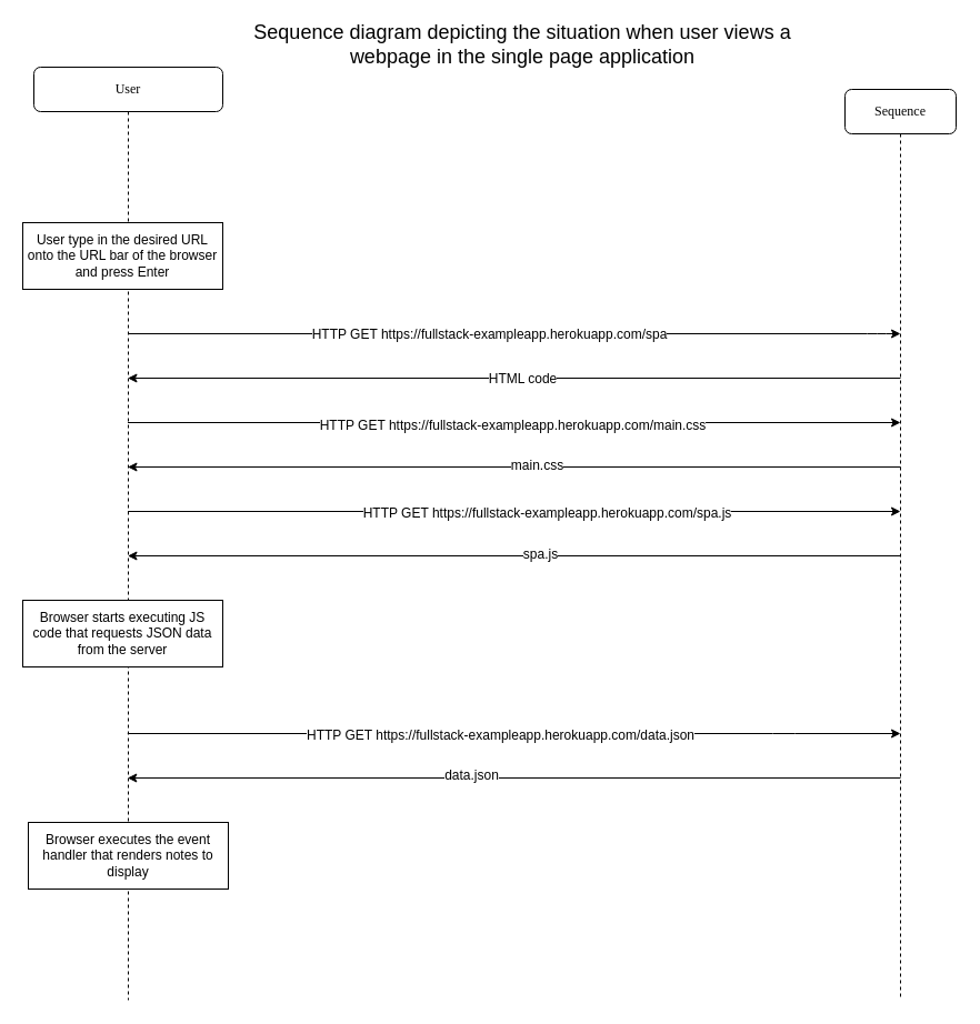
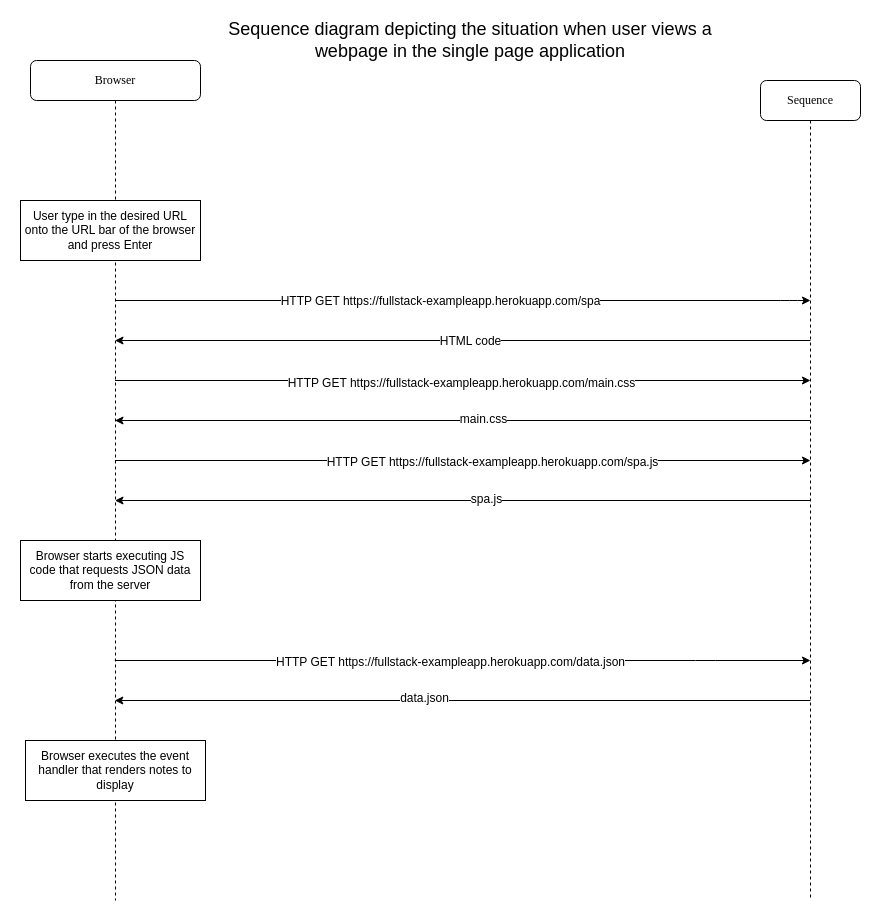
  <mxCell id="0" />
  <mxCell id="1" parent="0" />
- <mxCell id="2" value="User" style="shape=umlLifeline;perimeter=lifelinePerimeter;whiteSpace=wrap;html=1;container=1;collapsible=0;recursiveResize=0;outlineConnect=0;rounded=1;shadow=0;comic=0;labelBackgroundColor=none;strokeWidth=1;fontFamily=Verdana;fontSize=12;align=center;" parent="1" vertex="1"><mxGeometry x="30" y="60" width="170" height="840" as="geometry" /></mxCell>
+ <mxCell id="2" value="Browser" style="shape=umlLifeline;perimeter=lifelinePerimeter;whiteSpace=wrap;html=1;container=1;collapsible=0;recursiveResize=0;outlineConnect=0;rounded=1;shadow=0;comic=0;labelBackgroundColor=none;strokeWidth=1;fontFamily=Verdana;fontSize=12;align=center;" parent="1" vertex="1"><mxGeometry x="30" y="60" width="170" height="840" as="geometry" /></mxCell>
  <mxCell id="3" value="User type in the desired URL onto the URL bar of the browser and press Enter" style="rounded=0;whiteSpace=wrap;html=1;" vertex="1" parent="2"><mxGeometry x="-10" y="140" width="180" height="60" as="geometry" /></mxCell>
  <mxCell id="4" value="Browser executes the event handler that renders notes to display" style="rounded=0;whiteSpace=wrap;html=1;fontSize=12;" vertex="1" parent="2"><mxGeometry x="-5" y="680" width="180" height="60" as="geometry" /></mxCell>
  <mxCell id="5" value="Browser starts executing JS code that requests JSON data from the server" style="rounded=0;whiteSpace=wrap;html=1;fontSize=12;" vertex="1" parent="2"><mxGeometry x="-10" y="480" width="180" height="60" as="geometry" /></mxCell>
  <mxCell id="6" value="Sequence" style="shape=umlLifeline;perimeter=lifelinePerimeter;whiteSpace=wrap;html=1;container=1;collapsible=0;recursiveResize=0;outlineConnect=0;rounded=1;shadow=0;comic=0;labelBackgroundColor=none;strokeWidth=1;fontFamily=Verdana;fontSize=12;align=center;" vertex="1" parent="1"><mxGeometry x="760" y="80" width="100" height="820" as="geometry" /></mxCell>
  <mxCell id="7" value="&lt;font style=&quot;font-size: 18px&quot;&gt;Sequence diagram depicting the situation when user views a webpage in the single page application &lt;/font&gt;" style="text;html=1;strokeColor=none;fillColor=none;align=center;verticalAlign=middle;whiteSpace=wrap;rounded=0;" vertex="1" parent="1"><mxGeometry x="210" y="20" width="520" height="40" as="geometry" /></mxCell>
  <mxCell id="8" value="" style="endArrow=classic;html=1;" edge="1" parent="1" source="2"><mxGeometry width="50" height="50" relative="1" as="geometry"><mxPoint x="105" y="300" as="sourcePoint" /><mxPoint x="810" y="300" as="targetPoint" /><Array as="points"><mxPoint x="790" y="300" /></Array></mxGeometry></mxCell>
  <mxCell id="9" value="HTTP GET &lt;span class=&quot;tabpanel-summary-value textbox-input devtools-monospace&quot;&gt;https://fullstack-exampleapp.herokuapp.com/spa&lt;/span&gt;" style="text;html=1;align=center;verticalAlign=middle;resizable=0;points=[];;labelBackgroundColor=#ffffff;fontSize=12;" vertex="1" connectable="0" parent="8"><mxGeometry x="0.913" y="-370" relative="1" as="geometry"><mxPoint x="-340" y="-370" as="offset" /></mxGeometry></mxCell>
  <mxCell id="10" value="" style="endArrow=classic;html=1;" edge="1" parent="1" target="2"><mxGeometry width="50" height="50" relative="1" as="geometry"><mxPoint x="810" y="340" as="sourcePoint" /><mxPoint x="105" y="340" as="targetPoint" /></mxGeometry></mxCell>
  <mxCell id="11" value="HTML code" style="text;html=1;align=center;verticalAlign=middle;resizable=0;points=[];;labelBackgroundColor=#ffffff;" vertex="1" connectable="0" parent="10"><mxGeometry x="-0.052" relative="1" as="geometry"><mxPoint x="-10.83" as="offset" /></mxGeometry></mxCell>
  <mxCell id="12" value="" style="endArrow=classic;html=1;fontSize=12;" edge="1" parent="1" source="2"><mxGeometry width="50" height="50" relative="1" as="geometry"><mxPoint x="105" y="380" as="sourcePoint" /><mxPoint x="810" y="380" as="targetPoint" /></mxGeometry></mxCell>
  <mxCell id="13" value="&lt;div&gt;HTTP GET &lt;span class=&quot;tabpanel-summary-value textbox-input devtools-monospace&quot;&gt;https://fullstack-exampleapp.herokuapp.com/main.css&lt;/span&gt;&lt;/div&gt;" style="text;html=1;align=center;verticalAlign=middle;resizable=0;points=[];;labelBackgroundColor=#ffffff;fontSize=12;" vertex="1" connectable="0" parent="12"><mxGeometry x="-0.064" y="-2" relative="1" as="geometry"><mxPoint x="20.83" as="offset" /></mxGeometry></mxCell>
  <mxCell id="14" value="" style="endArrow=classic;html=1;fontSize=12;" edge="1" parent="1" source="2"><mxGeometry width="50" height="50" relative="1" as="geometry"><mxPoint x="105" y="460" as="sourcePoint" /><mxPoint x="810" y="460" as="targetPoint" /></mxGeometry></mxCell>
  <mxCell id="15" value="&lt;div&gt;HTTP GET &lt;span class=&quot;tabpanel-summary-value textbox-input devtools-monospace&quot;&gt;https://fullstack-exampleapp.herokuapp.com/spa.js&lt;/span&gt;&lt;/div&gt;" style="text;html=1;align=center;verticalAlign=middle;resizable=0;points=[];;labelBackgroundColor=#ffffff;fontSize=12;" vertex="1" connectable="0" parent="14"><mxGeometry x="0.083" y="-1" relative="1" as="geometry"><mxPoint as="offset" /></mxGeometry></mxCell>
  <mxCell id="16" value="" style="endArrow=classic;html=1;" edge="1" parent="1" target="2"><mxGeometry width="50" height="50" relative="1" as="geometry"><mxPoint x="810" y="500" as="sourcePoint" /><mxPoint x="105" y="500" as="targetPoint" /></mxGeometry></mxCell>
  <mxCell id="17" value="&lt;div&gt;spa.js&lt;/div&gt;" style="text;html=1;align=center;verticalAlign=middle;resizable=0;points=[];;labelBackgroundColor=#ffffff;fontSize=12;" vertex="1" connectable="0" parent="16"><mxGeometry x="-0.064" y="-2" relative="1" as="geometry"><mxPoint as="offset" /></mxGeometry></mxCell>
  <mxCell id="18" value="" style="endArrow=classic;html=1;" edge="1" parent="1" target="2"><mxGeometry width="50" height="50" relative="1" as="geometry"><mxPoint x="810" y="420" as="sourcePoint" /><mxPoint x="105" y="420" as="targetPoint" /></mxGeometry></mxCell>
  <mxCell id="19" value="main.css" style="text;html=1;align=center;verticalAlign=middle;resizable=0;points=[];;labelBackgroundColor=#ffffff;fontSize=12;" vertex="1" connectable="0" parent="18"><mxGeometry x="-0.058" y="-2" relative="1" as="geometry"><mxPoint as="offset" /></mxGeometry></mxCell>
  <mxCell id="20" value="" style="endArrow=classic;html=1;fontSize=12;" edge="1" parent="1"><mxGeometry width="50" height="50" relative="1" as="geometry"><mxPoint x="114.324" y="660" as="sourcePoint" /><mxPoint x="810" y="660" as="targetPoint" /><Array as="points"><mxPoint x="705" y="660" /></Array></mxGeometry></mxCell>
  <mxCell id="21" value="HTTP GET https://fullstack-exampleapp.herokuapp.com/data.json" style="text;html=1;align=center;verticalAlign=middle;resizable=0;points=[];;labelBackgroundColor=#ffffff;fontSize=12;" vertex="1" connectable="0" parent="20"><mxGeometry x="0.7" y="-256" relative="1" as="geometry"><mxPoint x="-256" y="-255" as="offset" /></mxGeometry></mxCell>
  <mxCell id="22" value="" style="endArrow=classic;html=1;" edge="1" parent="1"><mxGeometry width="50" height="50" relative="1" as="geometry"><mxPoint x="810" y="700" as="sourcePoint" /><mxPoint x="114.324" y="700" as="targetPoint" /></mxGeometry></mxCell>
  <mxCell id="23" value="data.json" style="text;html=1;align=center;verticalAlign=middle;resizable=0;points=[];;labelBackgroundColor=#ffffff;fontSize=12;" vertex="1" connectable="0" parent="22"><mxGeometry x="0.111" y="-3" relative="1" as="geometry"><mxPoint as="offset" /></mxGeometry></mxCell>
